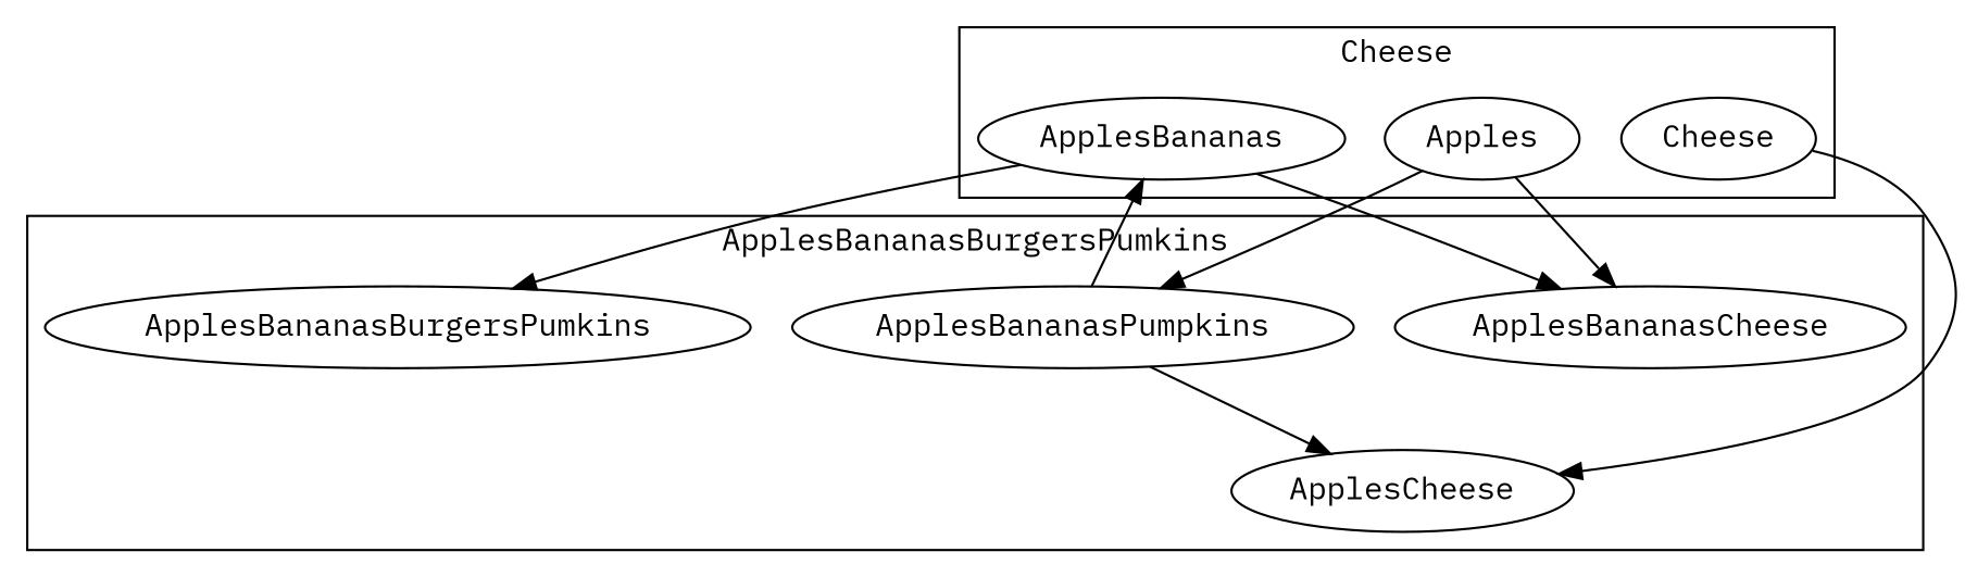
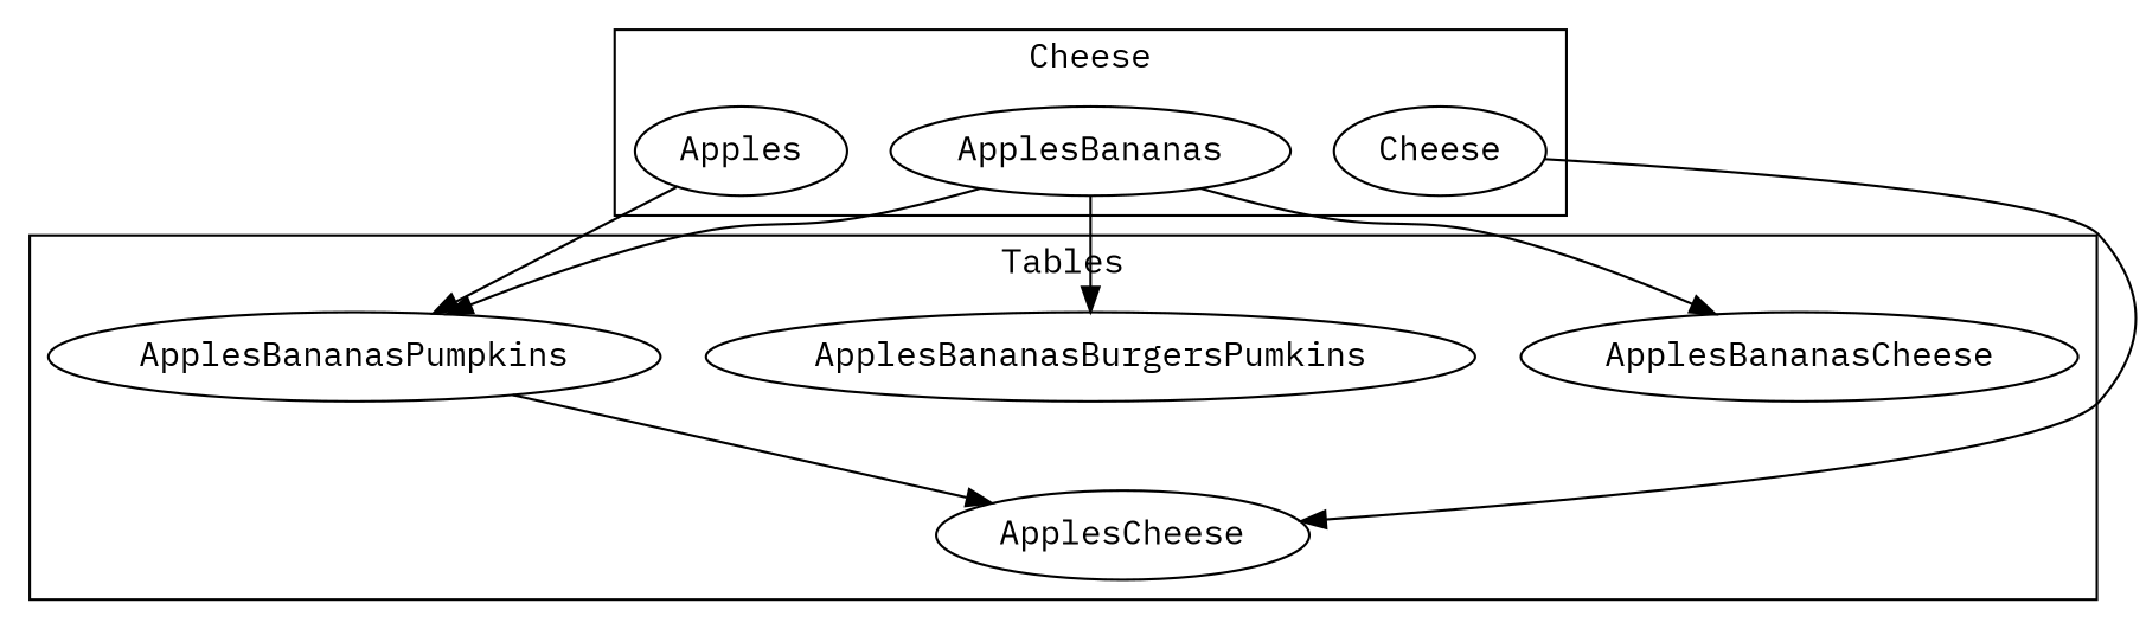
  digraph {
    fontname="IBM Plex Mono"
    node [fontname="IBM Plex Mono"]
    edge [fontname="IBM Plex Mono"]
    n1 [label=ApplesBananasCheese]
    n2 [label=ApplesBananasPumpkins]
    n3 [label=ApplesBananasBurgersPumkins]
    n4 [label=ApplesCheese]
    n5 [label=ApplesBananas]
    n6 [label=Apples]
    n7 [label=Cheese]
    subgraph cluster_1 {
-     label=ApplesBananasBurgersPumkins
+     label=Tables
      n1
      n2
      n3
      n4
    }
    subgraph cluster_2 {
      label=Cheese
      n5
      n6
      n7
    }
    n2 -> n4
    n5 -> n1
-   n2 -> n5
+   n5 -> n2
    n5 -> n3
-   n6 -> n1
    n6 -> n2
    n7 -> n4
  }
